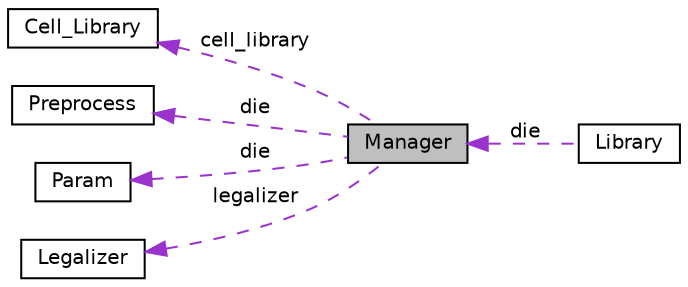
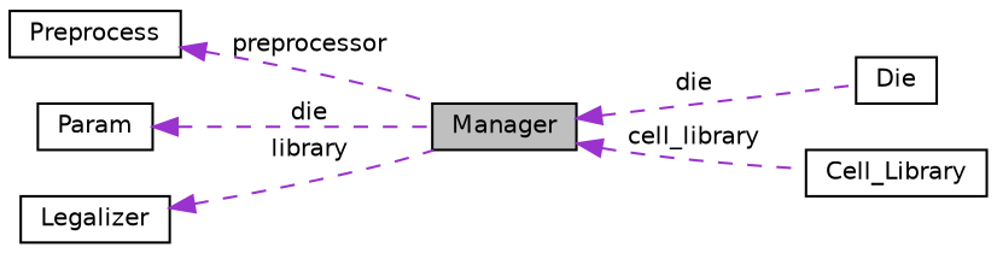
  digraph {
    rankdir=LR
    node [color=black fillcolor=white fontname=Helvetica fontsize=10 shape=record style=filled]
    edge [color=darkorchid3 dir=back fontname=Helvetica fontsize=10 labelfontname=Helvetica labelfontsize=10 style=dashed]
    n1 [fillcolor=grey75 fontcolor=black height=0.2 label=Manager width=0.4]
-   n2 [height=0.2 label=Library width=0.4]
+   n2 [height=0.2 label=Die width=0.4]
    n3 [height=0.2 label=Cell_Library width=0.4]
    n4 [height=0.2 label=Preprocess width=0.4]
    n5 [height=0.2 label=Param width=0.4]
    n6 [height=0.2 label=Legalizer width=0.4]
    n1 -> n2 [label=" die"]
-   n3 -> n1 [label=" cell_library"]
-   n4 -> n1 [label=" die"]
+   n1 -> n3 [label=" cell_library"]
+   n4 -> n1 [label=" preprocessor"]
    n5 -> n1 [label=" die"]
-   n6 -> n1 [label=" legalizer"]
+   n6 -> n1 [label=" library"]
  }
